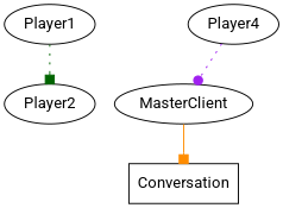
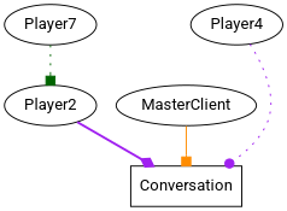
  digraph {
    fontname=Roboto
    node [fontname=Roboto]
    edge [arrowhead=box color=purple fontname=Roboto style=dotted]
    n1 [label=MasterClient]
    Conversation [shape=box]
-   Player1
+   Player1 [label=Player7]
    Player2
    n5 [label=Player4]
    n1 -> Conversation [color=darkorange style=solid]
    Player1 -> Player2 [color=darkgreen]
-   n5 -> n1 [arrowhead=dot]
+   Player2 -> Conversation [arrowhead=diamond style=bold]
+   n5 -> Conversation [arrowhead=dot]
  }
